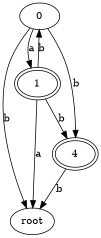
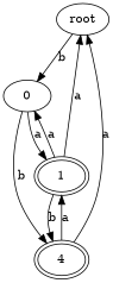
  digraph {
    n1 [label=root]
    n2 [label=0]
    1 [peripheries=2]
    n4 [label=4 peripheries=2]
-   n2 -> n1 [label=b]
+   n1 -> n2 [label=b]
    n2 -> 1 [label=a]
    n2 -> n4 [label=b]
    1 -> n1 [label=a]
-   1 -> n2 [label=b]
+   1 -> n2 [label=a]
    1 -> n4 [label=b]
-   n4 -> n1 [label=b]
+   n4 -> n1 [label=a]
+   n4 -> 1 [label=a]
  }
